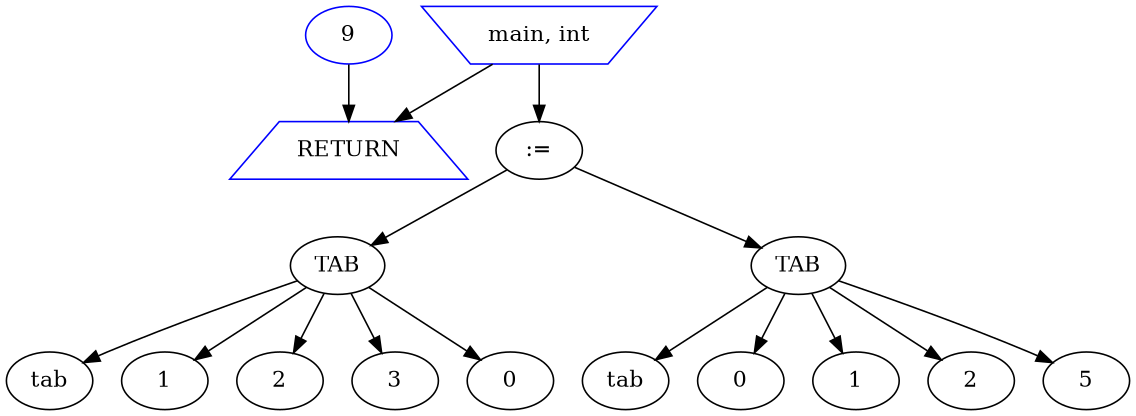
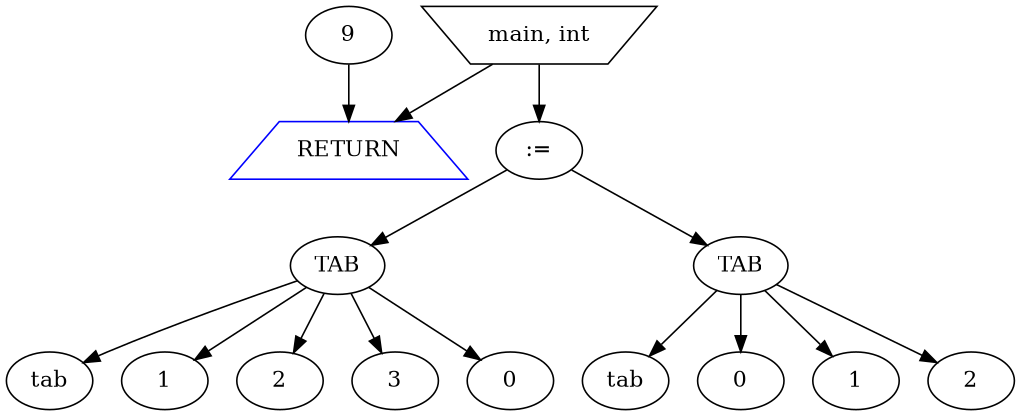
  digraph {
    node [color=black shape=ellipse]
-   n1 [color=blue label="main, int" shape=invtrapezium]
+   n1 [label="main, int" shape=invtrapezium]
    n2 [color=blue label=RETURN shape=trapezium]
    n3 [label=":="]
    n4 [label=TAB]
    n5 [label=TAB]
-   n6 [color=blue label=9]
+   n6 [label=9]
    n7 [label=tab]
    n8 [label=1]
    n9 [label=2]
    n10 [label=3]
    n11 [label=0]
    n12 [label=tab]
    n13 [label=0]
    n14 [label=1]
    n15 [label=2]
-   n16 [label=5]
    n1 -> n2
    n1 -> n3
    n3 -> n4
    n3 -> n5
    n4 -> n7
    n4 -> n8
    n4 -> n9
    n4 -> n10
    n4 -> n11
    n5 -> n12
    n5 -> n13
    n5 -> n14
    n5 -> n15
-   n5 -> n16
    n6 -> n2
  }
